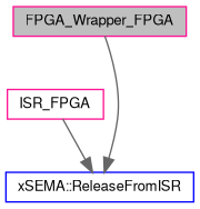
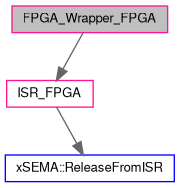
  digraph {
    rankdir=TB
    node [color=deeppink fontname=FreeSans fontsize=10 shape=record]
    edge [color=gray40 fontname=FreeSans fontsize=10 labelfontname=FreeSans labelfontsize=10 style=solid]
    n1 [fillcolor=grey75 fontcolor=black height=0.2 label=FPGA_Wrapper_FPGA style=filled width=0.4]
    n2 [height=0.2 label=ISR_FPGA width=0.4]
    n3 [color=blue height=0.2 label="xSEMA::ReleaseFromISR" width=0.4]
-   n1 -> n3
+   n1 -> n2
    n2 -> n3
  }
